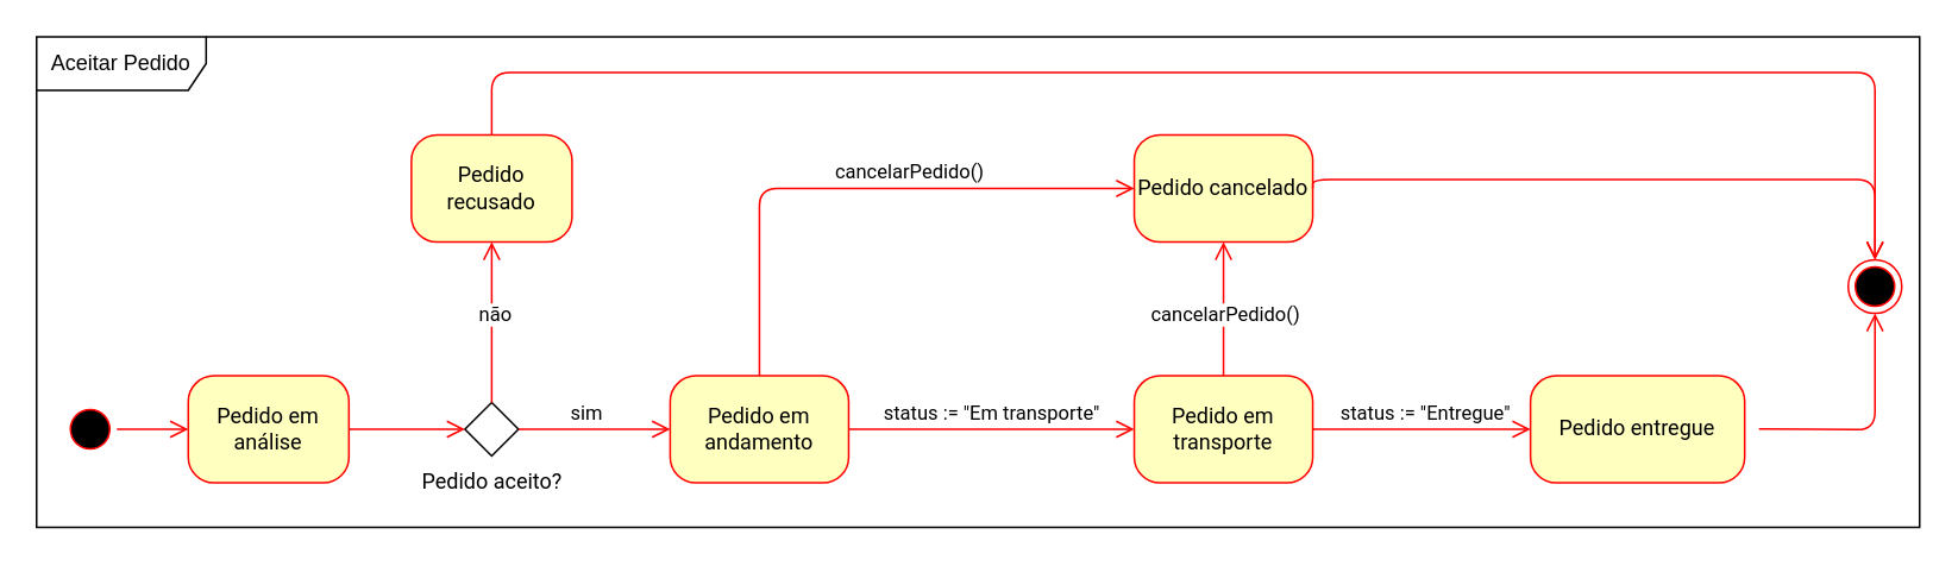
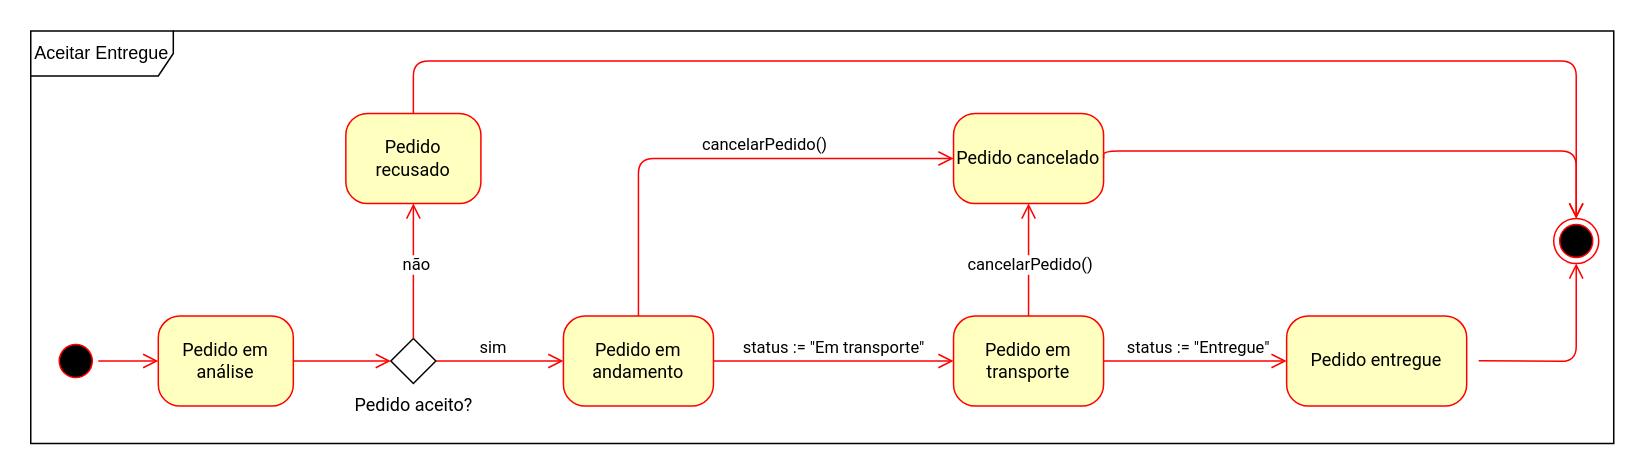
  <mxCell id="0" />
  <mxCell id="1" parent="0" />
  <mxCell id="2" value="" style="ellipse;html=1;shape=startState;fillColor=#000000;strokeColor=#ff0000;rounded=1;shadow=0;comic=0;labelBackgroundColor=none;fontFamily=Roboto;fontSize=12;fontColor=#000000;align=center;direction=south;fontSource=https%3A%2F%2Ffonts.googleapis.com%2Fcss%3Ffamily%3DRoboto;" parent="1" vertex="1"><mxGeometry x="35" y="225" width="30" height="30" as="geometry" /></mxCell>
  <mxCell id="3" value="Pedido em análise" style="rounded=1;whiteSpace=wrap;html=1;arcSize=24;fillColor=#ffffc0;strokeColor=#ff0000;shadow=0;comic=0;labelBackgroundColor=none;fontFamily=Roboto;fontSize=12;fontColor=#000000;align=center;fontSource=https%3A%2F%2Ffonts.googleapis.com%2Fcss%3Ffamily%3DRoboto;" parent="1" vertex="1"><mxGeometry x="105" y="210" width="90" height="60" as="geometry" /></mxCell>
  <mxCell id="4" value="" style="rhombus;whiteSpace=wrap;html=1;fontFamily=Roboto;fontSource=https%3A%2F%2Ffonts.googleapis.com%2Fcss%3Ffamily%3DRoboto;" vertex="1" parent="1"><mxGeometry x="260" y="225" width="30" height="30" as="geometry" /></mxCell>
  <mxCell id="5" value="Pedido aceito?" style="text;html=1;align=center;verticalAlign=middle;resizable=0;points=[];autosize=1;strokeColor=none;fillColor=none;fontFamily=Roboto;fontSource=https%3A%2F%2Ffonts.googleapis.com%2Fcss%3Ffamily%3DRoboto;" vertex="1" parent="1"><mxGeometry x="220" y="255" width="110" height="30" as="geometry" /></mxCell>
  <mxCell id="6" value="Pedido em andamento" style="rounded=1;whiteSpace=wrap;html=1;arcSize=24;fillColor=#ffffc0;strokeColor=#ff0000;shadow=0;comic=0;labelBackgroundColor=none;fontFamily=Roboto;fontSize=12;fontColor=#000000;align=center;fontSource=https%3A%2F%2Ffonts.googleapis.com%2Fcss%3Ffamily%3DRoboto;" vertex="1" parent="1"><mxGeometry x="375" y="210" width="100" height="60" as="geometry" /></mxCell>
  <mxCell id="7" style="edgeStyle=orthogonalEdgeStyle;html=1;labelBackgroundColor=none;endArrow=open;endSize=8;strokeColor=#ff0000;fontFamily=Roboto;fontSize=12;align=left;exitX=1;exitY=0.5;exitDx=0;exitDy=0;entryX=0;entryY=0.5;entryDx=0;entryDy=0;fontSource=https%3A%2F%2Ffonts.googleapis.com%2Fcss%3Ffamily%3DRoboto;" edge="1" parent="1" source="4" target="6"><mxGeometry relative="1" as="geometry"><mxPoint x="355" y="270" as="sourcePoint" /><mxPoint x="435" y="270" as="targetPoint" /></mxGeometry></mxCell>
  <mxCell id="8" value="sim" style="edgeLabel;html=1;align=center;verticalAlign=middle;resizable=0;points=[];fontFamily=Roboto;fontSource=https%3A%2F%2Ffonts.googleapis.com%2Fcss%3Ffamily%3DRoboto;" vertex="1" connectable="0" parent="7"><mxGeometry x="-0.129" y="-1" relative="1" as="geometry"><mxPoint y="-11" as="offset" /></mxGeometry></mxCell>
  <mxCell id="9" style="edgeStyle=orthogonalEdgeStyle;html=1;labelBackgroundColor=none;endArrow=open;endSize=8;strokeColor=#ff0000;fontFamily=Roboto;fontSize=12;align=left;entryX=0;entryY=0.5;entryDx=0;entryDy=0;fontSource=https%3A%2F%2Ffonts.googleapis.com%2Fcss%3Ffamily%3DRoboto;exitX=1;exitY=0.5;exitDx=0;exitDy=0;" edge="1" parent="1" source="3" target="4"><mxGeometry relative="1" as="geometry"><mxPoint x="185" y="240" as="sourcePoint" /><mxPoint x="245" y="240" as="targetPoint" /></mxGeometry></mxCell>
  <mxCell id="10" value="Pedido recusado" style="rounded=1;whiteSpace=wrap;html=1;arcSize=24;fillColor=#ffffc0;strokeColor=#ff0000;shadow=0;comic=0;labelBackgroundColor=none;fontFamily=Roboto;fontSize=12;fontColor=#000000;align=center;fontSource=https%3A%2F%2Ffonts.googleapis.com%2Fcss%3Ffamily%3DRoboto;" vertex="1" parent="1"><mxGeometry x="230" y="75" width="90" height="60" as="geometry" /></mxCell>
  <mxCell id="11" value="Pedido em transporte" style="rounded=1;whiteSpace=wrap;html=1;arcSize=24;fillColor=#ffffc0;strokeColor=#ff0000;shadow=0;comic=0;labelBackgroundColor=none;fontFamily=Roboto;fontSize=12;fontColor=#000000;align=center;fontSource=https%3A%2F%2Ffonts.googleapis.com%2Fcss%3Ffamily%3DRoboto;" vertex="1" parent="1"><mxGeometry x="635" y="210" width="100" height="60" as="geometry" /></mxCell>
  <mxCell id="12" style="edgeStyle=orthogonalEdgeStyle;html=1;labelBackgroundColor=none;endArrow=open;endSize=8;strokeColor=#ff0000;fontFamily=Roboto;fontSize=12;align=left;exitX=1;exitY=0.5;exitDx=0;exitDy=0;entryX=0;entryY=0.5;entryDx=0;entryDy=0;fontSource=https%3A%2F%2Ffonts.googleapis.com%2Fcss%3Ffamily%3DRoboto;" edge="1" parent="1" target="11" source="6"><mxGeometry relative="1" as="geometry"><mxPoint x="505" y="240" as="sourcePoint" /><mxPoint x="650" y="270" as="targetPoint" /></mxGeometry></mxCell>
  <mxCell id="13" value="status := &quot;Em transporte&quot;" style="edgeLabel;html=1;align=center;verticalAlign=middle;resizable=0;points=[];fontFamily=Roboto;fontSource=https%3A%2F%2Ffonts.googleapis.com%2Fcss%3Ffamily%3DRoboto;" vertex="1" connectable="0" parent="12"><mxGeometry x="-0.129" y="-1" relative="1" as="geometry"><mxPoint x="9" y="-11" as="offset" /></mxGeometry></mxCell>
  <mxCell id="14" value="Pedido entregue" style="rounded=1;whiteSpace=wrap;html=1;arcSize=24;fillColor=#ffffc0;strokeColor=#ff0000;shadow=0;comic=0;labelBackgroundColor=none;fontFamily=Roboto;fontSize=12;fontColor=#000000;align=center;fontSource=https%3A%2F%2Ffonts.googleapis.com%2Fcss%3Ffamily%3DRoboto;" vertex="1" parent="1"><mxGeometry x="857" y="210" width="120" height="60" as="geometry" /></mxCell>
  <mxCell id="15" style="edgeStyle=orthogonalEdgeStyle;html=1;labelBackgroundColor=none;endArrow=open;endSize=8;strokeColor=#ff0000;fontFamily=Roboto;fontSize=12;align=left;exitX=1;exitY=0.5;exitDx=0;exitDy=0;entryX=0;entryY=0.5;entryDx=0;entryDy=0;fontSource=https%3A%2F%2Ffonts.googleapis.com%2Fcss%3Ffamily%3DRoboto;" edge="1" parent="1" target="14" source="11"><mxGeometry relative="1" as="geometry"><mxPoint x="745" y="240" as="sourcePoint" /><mxPoint x="900" y="270" as="targetPoint" /></mxGeometry></mxCell>
  <mxCell id="16" value="status := &quot;Entregue&quot;" style="edgeLabel;html=1;align=center;verticalAlign=middle;resizable=0;points=[];fontFamily=Roboto;fontSource=https%3A%2F%2Ffonts.googleapis.com%2Fcss%3Ffamily%3DRoboto;" vertex="1" connectable="0" parent="15"><mxGeometry x="-0.129" y="-1" relative="1" as="geometry"><mxPoint x="9" y="-11" as="offset" /></mxGeometry></mxCell>
  <mxCell id="17" value="Pedido cancelado" style="rounded=1;whiteSpace=wrap;html=1;arcSize=24;fillColor=#ffffc0;strokeColor=#ff0000;shadow=0;comic=0;labelBackgroundColor=none;fontFamily=Roboto;fontSize=12;fontColor=#000000;align=center;fontSource=https%3A%2F%2Ffonts.googleapis.com%2Fcss%3Ffamily%3DRoboto;" vertex="1" parent="1"><mxGeometry x="635" y="75" width="100" height="60" as="geometry" /></mxCell>
  <mxCell id="18" style="edgeStyle=orthogonalEdgeStyle;html=1;labelBackgroundColor=none;endArrow=open;endSize=8;strokeColor=#ff0000;fontFamily=Roboto;fontSize=12;align=left;entryX=0;entryY=0.5;entryDx=0;entryDy=0;fontSource=https%3A%2F%2Ffonts.googleapis.com%2Fcss%3Ffamily%3DRoboto;exitX=0.5;exitY=0;exitDx=0;exitDy=0;" edge="1" parent="1" source="2" target="3"><mxGeometry relative="1" as="geometry"><mxPoint x="185" y="250" as="sourcePoint" /><mxPoint x="270" y="250" as="targetPoint" /></mxGeometry></mxCell>
  <mxCell id="19" style="edgeStyle=orthogonalEdgeStyle;html=1;labelBackgroundColor=none;endArrow=open;endSize=8;strokeColor=#ff0000;fontFamily=Roboto;fontSize=12;align=left;exitX=0.5;exitY=0;exitDx=0;exitDy=0;entryX=0;entryY=0.5;entryDx=0;entryDy=0;fontSource=https%3A%2F%2Ffonts.googleapis.com%2Fcss%3Ffamily%3DRoboto;" edge="1" parent="1" source="6" target="17"><mxGeometry relative="1" as="geometry"><mxPoint x="485" y="250" as="sourcePoint" /><mxPoint x="645" y="250" as="targetPoint" /></mxGeometry></mxCell>
  <mxCell id="20" value="cancelarPedido()" style="edgeLabel;html=1;align=center;verticalAlign=middle;resizable=0;points=[];fontFamily=Roboto;fontSource=https%3A%2F%2Ffonts.googleapis.com%2Fcss%3Ffamily%3DRoboto;" vertex="1" connectable="0" parent="19"><mxGeometry x="-0.129" y="-1" relative="1" as="geometry"><mxPoint x="51" y="-11" as="offset" /></mxGeometry></mxCell>
  <mxCell id="21" style="edgeStyle=orthogonalEdgeStyle;html=1;labelBackgroundColor=none;endArrow=open;endSize=8;strokeColor=#ff0000;fontFamily=Roboto;fontSize=12;align=left;entryX=0.5;entryY=1;entryDx=0;entryDy=0;fontSource=https%3A%2F%2Ffonts.googleapis.com%2Fcss%3Ffamily%3DRoboto;exitX=0.5;exitY=0;exitDx=0;exitDy=0;" edge="1" parent="1" source="11" target="17"><mxGeometry relative="1" as="geometry"><mxPoint x="595" y="384.48" as="sourcePoint" /><mxPoint x="795" y="299.48" as="targetPoint" /></mxGeometry></mxCell>
  <mxCell id="22" value="cancelarPedido()" style="edgeLabel;html=1;align=center;verticalAlign=middle;resizable=0;points=[];fontFamily=Roboto;fontSource=https%3A%2F%2Ffonts.googleapis.com%2Fcss%3Ffamily%3DRoboto;" vertex="1" connectable="0" parent="21"><mxGeometry x="-0.129" y="-1" relative="1" as="geometry"><mxPoint x="-1" y="-2" as="offset" /></mxGeometry></mxCell>
  <mxCell id="23" style="edgeStyle=orthogonalEdgeStyle;html=1;labelBackgroundColor=none;endArrow=open;endSize=8;strokeColor=#ff0000;fontFamily=Roboto;fontSize=12;align=left;exitX=0.5;exitY=0;exitDx=0;exitDy=0;entryX=0.5;entryY=1;entryDx=0;entryDy=0;fontSource=https%3A%2F%2Ffonts.googleapis.com%2Fcss%3Ffamily%3DRoboto;" edge="1" parent="1" source="4" target="10"><mxGeometry relative="1" as="geometry"><mxPoint x="300" y="250" as="sourcePoint" /><mxPoint x="385" y="250" as="targetPoint" /></mxGeometry></mxCell>
  <mxCell id="24" value="não" style="edgeLabel;html=1;align=center;verticalAlign=middle;resizable=0;points=[];fontFamily=Roboto;fontSource=https%3A%2F%2Ffonts.googleapis.com%2Fcss%3Ffamily%3DRoboto;" vertex="1" connectable="0" parent="23"><mxGeometry x="-0.129" y="-1" relative="1" as="geometry"><mxPoint y="-11" as="offset" /></mxGeometry></mxCell>
  <mxCell id="25" value="" style="ellipse;html=1;shape=endState;fillColor=#000000;strokeColor=#ff0000;" vertex="1" parent="1"><mxGeometry x="1035" y="145" width="30" height="30" as="geometry" /></mxCell>
  <mxCell id="26" style="edgeStyle=orthogonalEdgeStyle;html=1;labelBackgroundColor=none;endArrow=open;endSize=8;strokeColor=#ff0000;fontFamily=Roboto;fontSize=12;align=left;exitX=1;exitY=0.5;exitDx=0;exitDy=0;entryX=0.5;entryY=1;entryDx=0;entryDy=0;fontSource=https%3A%2F%2Ffonts.googleapis.com%2Fcss%3Ffamily%3DRoboto;" edge="1" parent="1" target="25"><mxGeometry relative="1" as="geometry"><mxPoint x="985" y="239.76" as="sourcePoint" /><mxPoint x="1145" y="239.76" as="targetPoint" /></mxGeometry></mxCell>
  <mxCell id="27" style="edgeStyle=orthogonalEdgeStyle;html=1;labelBackgroundColor=none;endArrow=open;endSize=8;strokeColor=#ff0000;fontFamily=Roboto;fontSize=12;align=left;exitX=0.5;exitY=0;exitDx=0;exitDy=0;fontSource=https%3A%2F%2Ffonts.googleapis.com%2Fcss%3Ffamily%3DRoboto;entryX=0.5;entryY=0;entryDx=0;entryDy=0;" edge="1" parent="1" source="10" target="25"><mxGeometry relative="1" as="geometry"><mxPoint x="435" y="40" as="sourcePoint" /><mxPoint x="765" y="41" as="targetPoint" /><Array as="points"><mxPoint x="275" y="40" /><mxPoint x="1050" y="40" /></Array></mxGeometry></mxCell>
  <mxCell id="28" style="edgeStyle=orthogonalEdgeStyle;html=1;labelBackgroundColor=none;endArrow=open;endSize=8;strokeColor=#ff0000;fontFamily=Roboto;fontSize=12;align=left;fontSource=https%3A%2F%2Ffonts.googleapis.com%2Fcss%3Ffamily%3DRoboto;exitX=1;exitY=0.5;exitDx=0;exitDy=0;" edge="1" parent="1" source="17" target="25"><mxGeometry relative="1" as="geometry"><mxPoint x="687" y="50" as="sourcePoint" /><mxPoint x="1055" y="145" as="targetPoint" /><Array as="points"><mxPoint x="735" y="100" /><mxPoint x="1050" y="100" /></Array></mxGeometry></mxCell>
- <mxCell id="29" value="Aceitar Pedido" style="shape=umlFrame;whiteSpace=wrap;html=1;pointerEvents=0;width=95;height=30;" vertex="1" parent="1"><mxGeometry x="20" y="20" width="1055" height="275" as="geometry" /></mxCell>
+ <mxCell id="29" value="Aceitar Entregue" style="shape=umlFrame;whiteSpace=wrap;html=1;pointerEvents=0;width=95;height=30;" vertex="1" parent="1"><mxGeometry x="20" y="20" width="1055" height="275" as="geometry" /></mxCell>
